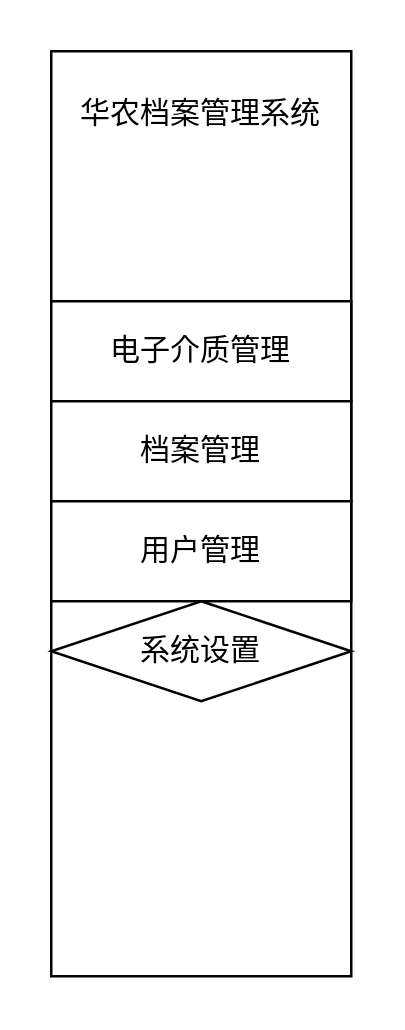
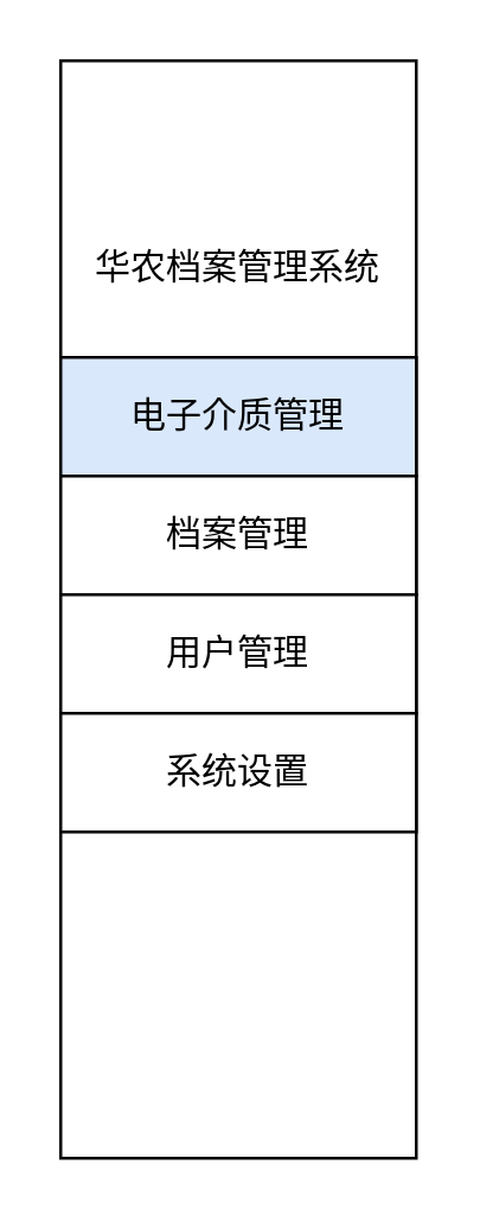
  <mxCell id="0" />
  <mxCell id="1" parent="0" />
  <mxCell id="2" value="" style="rounded=0;whiteSpace=wrap;html=1;" vertex="1" parent="1"><mxGeometry x="20" y="20" width="120" height="370" as="geometry" /></mxCell>
- <mxCell id="3" value="电子介质管理" style="rounded=0;whiteSpace=wrap;html=1;" vertex="1" parent="1"><mxGeometry x="20" y="120" width="120" height="40" as="geometry" /></mxCell>
+ <mxCell id="3" value="电子介质管理" style="rounded=0;whiteSpace=wrap;html=1;fillColor=#dae8fc;" vertex="1" parent="1"><mxGeometry x="20" y="120" width="120" height="40" as="geometry" /></mxCell>
  <mxCell id="4" value="档案管理" style="rounded=0;whiteSpace=wrap;html=1;" vertex="1" parent="1"><mxGeometry x="20" y="160" width="120" height="40" as="geometry" /></mxCell>
  <mxCell id="5" value="用户管理" style="rounded=0;whiteSpace=wrap;html=1;" vertex="1" parent="1"><mxGeometry x="20" y="200" width="120" height="40" as="geometry" /></mxCell>
- <mxCell id="6" value="系统设置" style="rhombus;whiteSpace=wrap;html=1;" vertex="1" parent="1"><mxGeometry x="20" y="240" width="120" height="40" as="geometry" /></mxCell>
- <mxCell id="7" value="华农档案管理系统" style="text;html=1;strokeColor=none;fillColor=none;align=center;verticalAlign=middle;whiteSpace=wrap;rounded=0;" vertex="1" parent="1"><mxGeometry x="25" y="30" width="110" height="30" as="geometry" /></mxCell>
+ <mxCell id="6" value="系统设置" style="rounded=0;whiteSpace=wrap;html=1;" vertex="1" parent="1"><mxGeometry x="20" y="240" width="120" height="40" as="geometry" /></mxCell>
+ <mxCell id="7" value="华农档案管理系统" style="text;html=1;strokeColor=none;fillColor=none;align=center;verticalAlign=middle;whiteSpace=wrap;rounded=0;" vertex="1" parent="1"><mxGeometry x="25" y="75" width="110" height="30" as="geometry" /></mxCell>
